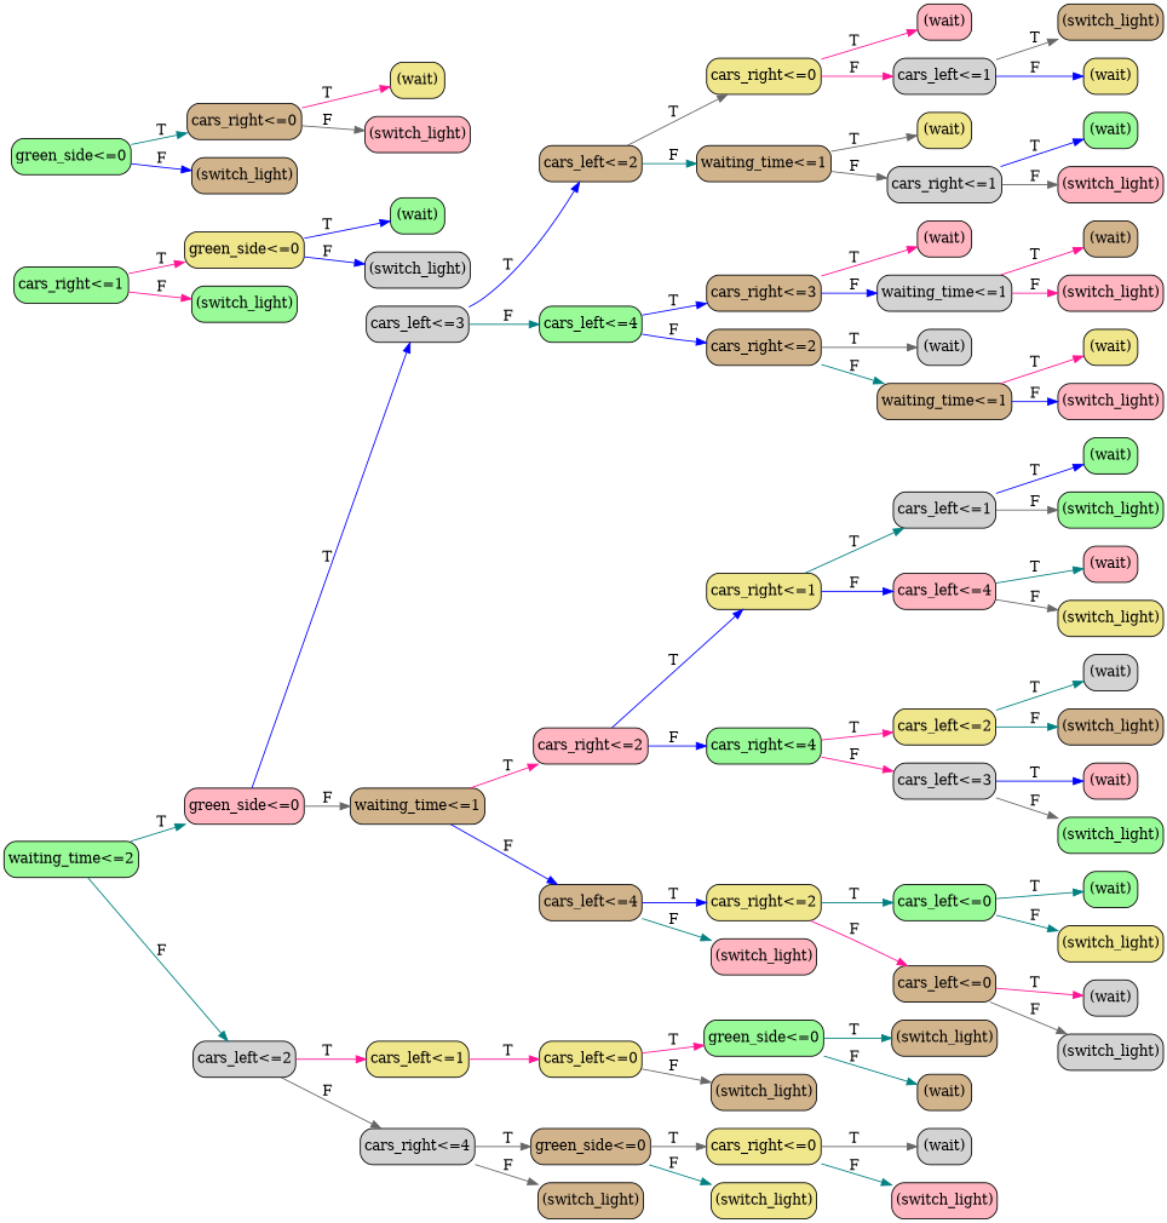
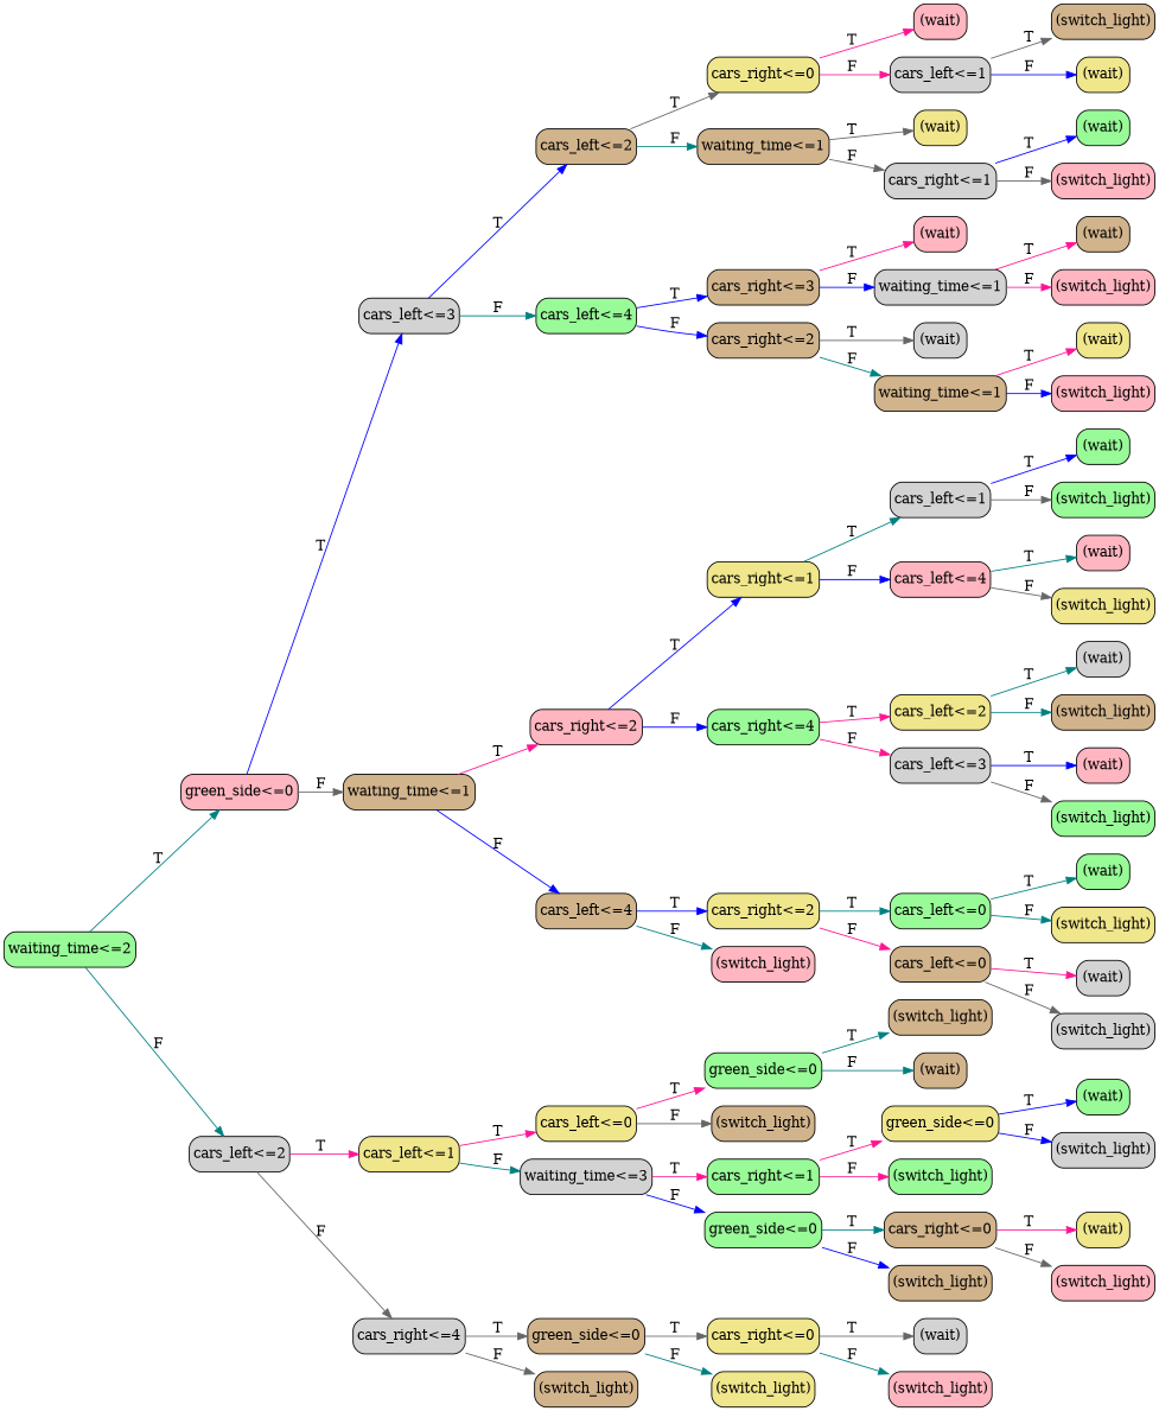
  digraph {
    rankdir=LR
    fontname="DejaVu Serif"
    node [margin="0.05,0.05" shape=box style="rounded,filled" fillcolor=tan fontname="DejaVu Serif"]
    edge [color=blue fontname="DejaVu Serif"]
    n1 [label="(wait)" fillcolor=lightpink]
    n2 [label="(switch_light)"]
    n3 [label="(wait)" fillcolor=khaki]
    n4 [label="cars_left<=1" fillcolor=lightgrey]
    n5 [label="cars_right<=0" fillcolor=khaki]
    n6 [label="(wait)" fillcolor=khaki]
    n7 [label="(wait)" fillcolor=palegreen]
    n8 [label="(switch_light)" fillcolor=lightpink]
    n9 [label="cars_right<=1" fillcolor=lightgrey]
    n10 [label="waiting_time<=1"]
    n11 [label="cars_left<=2"]
    n12 [label="(wait)" fillcolor=lightpink]
    n13 [label="(wait)"]
    n14 [label="(switch_light)" fillcolor=lightpink]
    n15 [label="waiting_time<=1" fillcolor=lightgrey]
    n16 [label="cars_right<=3"]
    n17 [label="(wait)" fillcolor=lightgrey]
    n18 [label="(wait)" fillcolor=khaki]
    n19 [label="(switch_light)" fillcolor=lightpink]
    n20 [label="waiting_time<=1"]
    n21 [label="cars_right<=2"]
    n22 [label="cars_left<=4" fillcolor=palegreen]
    n23 [label="cars_left<=3" fillcolor=lightgrey]
    n24 [label="(wait)" fillcolor=palegreen]
    n25 [label="(switch_light)" fillcolor=palegreen]
    n26 [label="cars_left<=1" fillcolor=lightgrey]
    n27 [label="(wait)" fillcolor=lightpink]
    n28 [label="(switch_light)" fillcolor=khaki]
    n29 [label="cars_left<=4" fillcolor=lightpink]
    n30 [label="cars_right<=1" fillcolor=khaki]
    n31 [label="(wait)" fillcolor=lightgrey]
    n32 [label="(switch_light)"]
    n33 [label="cars_left<=2" fillcolor=khaki]
    n34 [label="(wait)" fillcolor=lightpink]
    n35 [label="(switch_light)" fillcolor=palegreen]
    n36 [label="cars_left<=3" fillcolor=lightgrey]
    n37 [label="cars_right<=4" fillcolor=palegreen]
    n38 [label="cars_right<=2" fillcolor=lightpink]
    n39 [label="(wait)" fillcolor=palegreen]
    n40 [label="(switch_light)" fillcolor=khaki]
    n41 [label="cars_left<=0" fillcolor=palegreen]
    n42 [label="(wait)" fillcolor=lightgrey]
    n43 [label="(switch_light)" fillcolor=lightgrey]
    n44 [label="cars_left<=0"]
    n45 [label="cars_right<=2" fillcolor=khaki]
    n46 [label="(switch_light)" fillcolor=lightpink]
    n47 [label="cars_left<=4"]
    n48 [label="waiting_time<=1"]
    n49 [label="green_side<=0" fillcolor=lightpink]
    n50 [label="(switch_light)"]
    n51 [label="(wait)"]
    n52 [label="green_side<=0" fillcolor=palegreen]
    n53 [label="(switch_light)"]
    n54 [label="cars_left<=0" fillcolor=khaki]
    n55 [label="(wait)" fillcolor=palegreen]
    n56 [label="(switch_light)" fillcolor=lightgrey]
    n57 [label="green_side<=0" fillcolor=khaki]
    n58 [label="(switch_light)" fillcolor=palegreen]
    n59 [label="cars_right<=1" fillcolor=palegreen]
    n60 [label="(wait)" fillcolor=khaki]
    n61 [label="(switch_light)" fillcolor=lightpink]
    n62 [label="cars_right<=0"]
    n63 [label="(switch_light)"]
    n64 [label="green_side<=0" fillcolor=palegreen]
+   n65 [label="waiting_time<=3" fillcolor=lightgrey]
    n66 [label="cars_left<=1" fillcolor=khaki]
    n67 [label="(wait)" fillcolor=lightgrey]
    n68 [label="(switch_light)" fillcolor=lightpink]
    n69 [label="cars_right<=0" fillcolor=khaki]
    n70 [label="(switch_light)" fillcolor=khaki]
    n71 [label="green_side<=0"]
    n72 [label="(switch_light)"]
    n73 [label="cars_right<=4" fillcolor=lightgrey]
    n74 [label="cars_left<=2" fillcolor=lightgrey]
    n75 [label="waiting_time<=2" fillcolor=palegreen]
    n4 -> n2 [label=T color=gray40]
    n4 -> n3 [label=F]
    n5 -> n1 [label=T color=deeppink]
    n5 -> n4 [label=F color=deeppink]
    n9 -> n7 [label=T]
    n9 -> n8 [label=F color=gray40]
    n10 -> n6 [label=T color=gray40]
    n10 -> n9 [label=F color=gray40]
    n11 -> n5 [label=T color=gray40]
    n11 -> n10 [label=F color=teal]
    n15 -> n13 [label=T color=deeppink]
    n15 -> n14 [label=F color=deeppink]
    n16 -> n12 [label=T color=deeppink]
    n16 -> n15 [label=F]
    n20 -> n18 [label=T color=deeppink]
    n20 -> n19 [label=F]
    n21 -> n17 [label=T color=gray40]
    n21 -> n20 [label=F color=teal]
    n22 -> n16 [label=T]
    n22 -> n21 [label=F]
    n23 -> n11 [label=T]
    n23 -> n22 [label=F color=teal]
    n26 -> n24 [label=T]
    n26 -> n25 [label=F color=gray40]
    n29 -> n27 [label=T color=teal]
    n29 -> n28 [label=F color=gray40]
    n30 -> n26 [label=T color=teal]
    n30 -> n29 [label=F]
    n33 -> n31 [label=T color=teal]
    n33 -> n32 [label=F color=teal]
    n36 -> n34 [label=T]
    n36 -> n35 [label=F color=gray40]
    n37 -> n33 [label=T color=deeppink]
    n37 -> n36 [label=F color=deeppink]
    n38 -> n30 [label=T]
    n38 -> n37 [label=F]
    n41 -> n39 [label=T color=teal]
    n41 -> n40 [label=F color=teal]
    n44 -> n42 [label=T color=deeppink]
    n44 -> n43 [label=F color=gray40]
    n45 -> n41 [label=T color=teal]
    n45 -> n44 [label=F color=deeppink]
    n47 -> n45 [label=T]
    n47 -> n46 [label=F color=teal]
    n48 -> n38 [label=T color=deeppink]
    n48 -> n47 [label=F]
    n49 -> n23 [label=T]
    n49 -> n48 [label=F color=gray40]
    n52 -> n50 [label=T color=teal]
    n52 -> n51 [label=F color=teal]
    n54 -> n52 [label=T color=deeppink]
    n54 -> n53 [label=F color=gray40]
    n57 -> n55 [label=T]
    n57 -> n56 [label=F]
    n59 -> n57 [label=T color=deeppink]
    n59 -> n58 [label=F color=deeppink]
    n62 -> n60 [label=T color=deeppink]
    n62 -> n61 [label=F color=gray40]
    n64 -> n62 [label=T color=teal]
    n64 -> n63 [label=F]
+   n65 -> n59 [label=T color=deeppink]
+   n65 -> n64 [label=F]
    n66 -> n54 [label=T color=deeppink]
+   n66 -> n65 [label=F color=teal]
    n69 -> n67 [label=T color=gray40]
    n69 -> n68 [label=F color=teal]
    n71 -> n69 [label=T color=gray40]
    n71 -> n70 [label=F color=teal]
    n73 -> n71 [label=T color=gray40]
    n73 -> n72 [label=F color=gray40]
    n74 -> n66 [label=T color=deeppink]
    n74 -> n73 [label=F color=gray40]
    n75 -> n49 [label=T color=teal]
    n75 -> n74 [label=F color=teal]
  }
